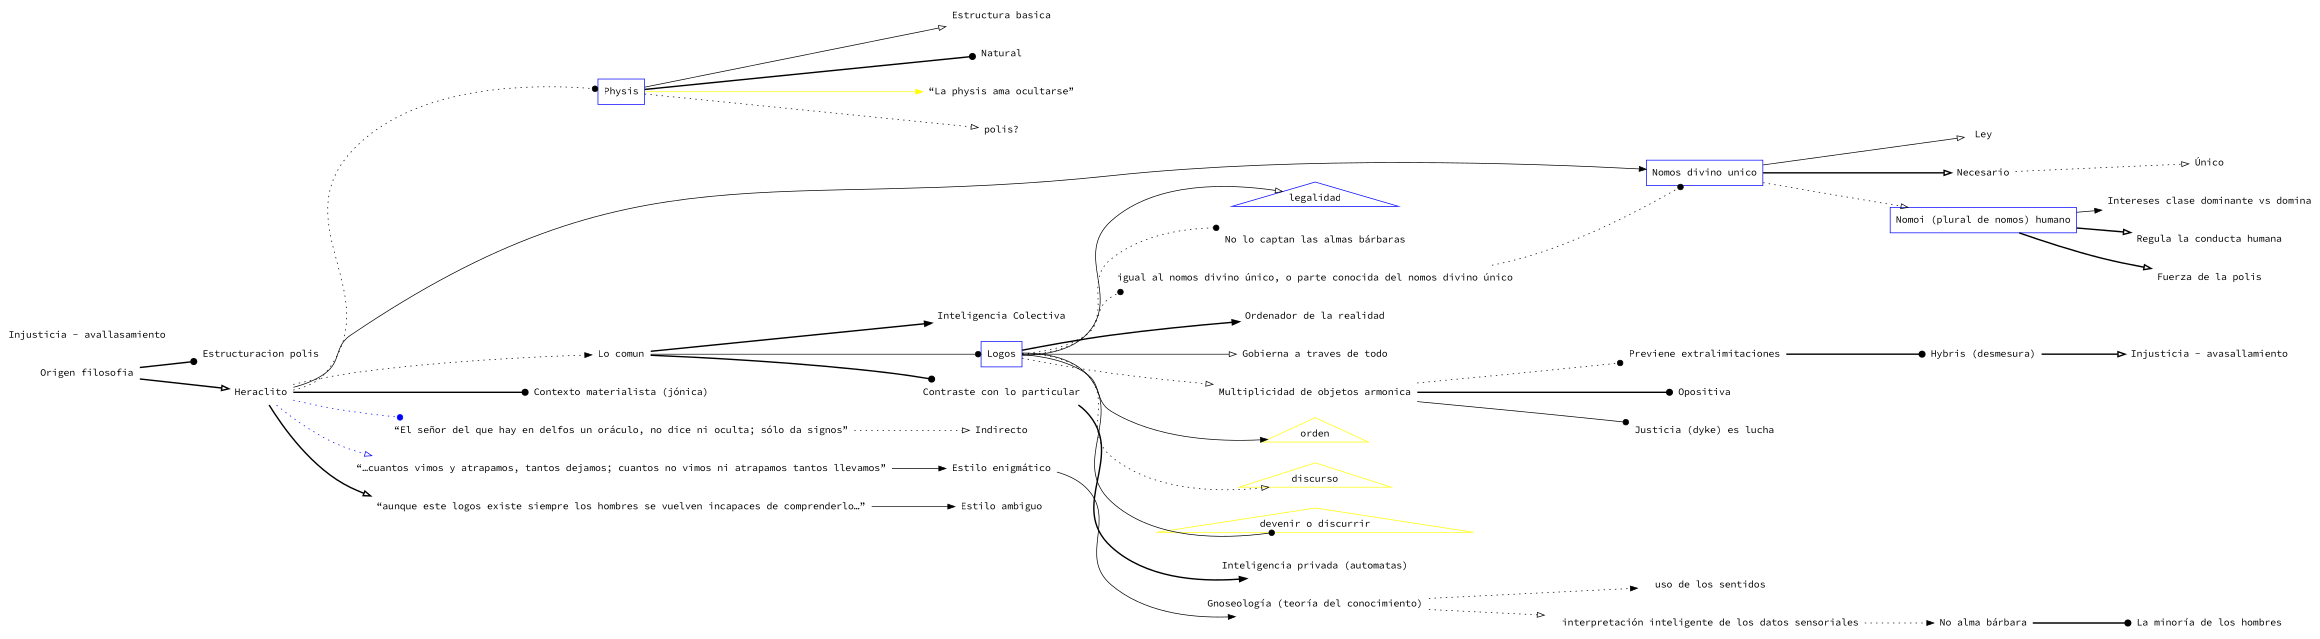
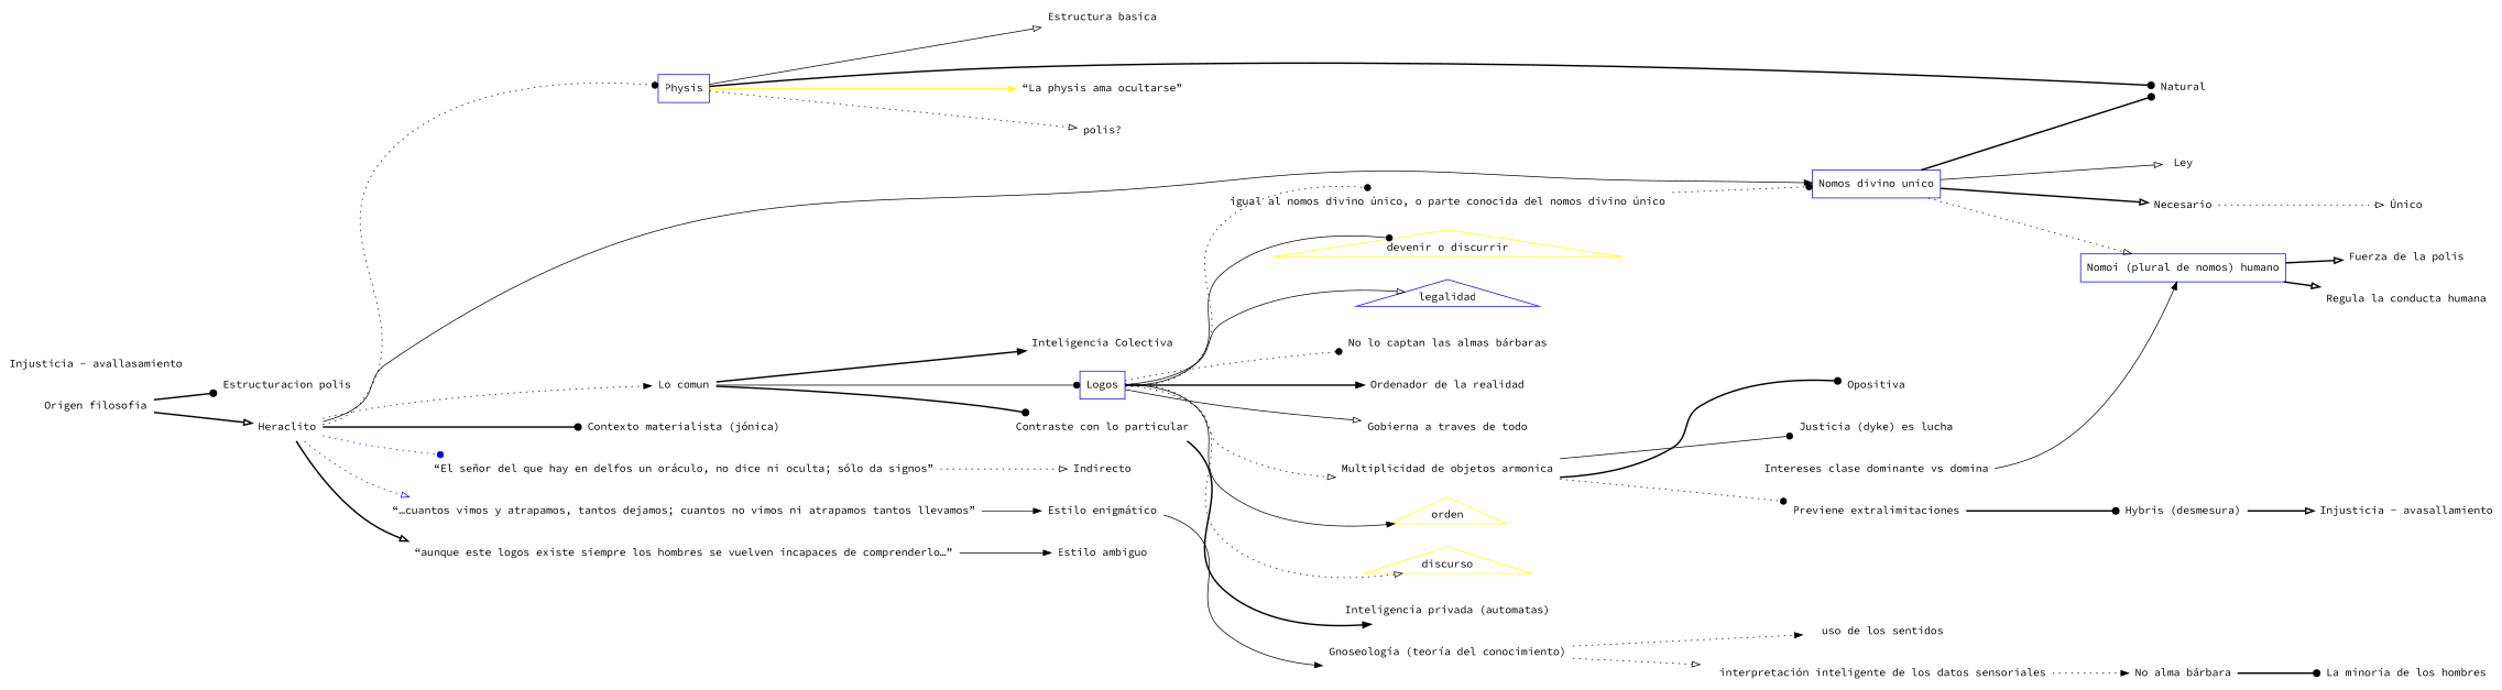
  digraph {
    fontname="Source Code Pro"
    rankdir=LR
    node [color=white fontname="Source Code Pro" shape=box]
    edge [arrowhead=onormal color=black fontname="Source Code Pro" style=bold]
    "Origen filosofia"
    "Estructuracion polis"
    Heraclito
    Physis [color=blue]
    "Nomos divino unico" [color=blue]
    "Lo comun"
    "Contexto materialista (jónica)"
    "“El señor del que hay en delfos un oráculo, no dice ni oculta; sólo da signos”"
    "“…cuantos vimos y atrapamos, tantos dejamos; cuantos no vimos ni atrapamos tantos llevamos”"
    "“aunque este logos existe siempre los hombres se vuelven incapaces de comprenderlo…”"
    "polis?"
    "Estructura basica"
    Natural
    "“La physis ama ocultarse”"
    "Nomoi (plural de nomos) humano" [color=blue]
    Ley
    Necesario
    "Contraste con lo particular"
    "Inteligencia Colectiva"
    Logos [color=blue]
    Indirecto
    "Estilo enigmático"
    "Estilo ambiguo"
    "Fuerza de la polis"
    "Intereses clase dominante vs domina"
    "Regula la conducta humana"
    "Único"
    "Inteligencia privada (automatas)"
    "Ordenador de la realidad"
    "Gobierna a traves de todo"
    "Multiplicidad de objetos armonica"
    orden [color=yellow shape=triangle]
    discurso [color=yellow shape=triangle]
    "devenir o discurrir" [color=yellow shape=triangle]
    legalidad [color=blue shape=triangle]
    "No lo captan las almas bárbaras"
    "igual al nomos divino único, o parte conocida del nomos divino único"
    "Previene extralimitaciones"
    Opositiva
    "Justicia (dyke) es lucha"
    "Hybris (desmesura)"
    "Injusticia - avasallamiento"
    "Gnoseología (teoría del conocimiento)"
    "  uso de los sentidos"
    "  interpretación inteligente de los datos sensoriales"
    "No alma bárbara"
    "La minoría de los hombres"
    "Injusticia - avallasamiento"
    "Origen filosofia" -> "Estructuracion polis" [arrowhead=dot]
    "Origen filosofia" -> Heraclito
    Heraclito -> Physis [arrowhead=dot style=dotted]
    Heraclito -> "Nomos divino unico" [arrowhead=normal style=solid]
    Heraclito -> "Lo comun" [arrowhead=normal style=dotted]
    Heraclito -> "Contexto materialista (jónica)" [arrowhead=dot]
    Heraclito -> "“El señor del que hay en delfos un oráculo, no dice ni oculta; sólo da signos”" [arrowhead=dot color=blue style=dotted]
    Heraclito -> "“…cuantos vimos y atrapamos, tantos dejamos; cuantos no vimos ni atrapamos tantos llevamos”" [color=blue style=dotted]
    Heraclito -> "“aunque este logos existe siempre los hombres se vuelven incapaces de comprenderlo…”"
    Physis -> "polis?" [style=dotted]
    Physis -> "Estructura basica" [style=solid]
    Physis -> Natural [arrowhead=dot]
    Physis -> "“La physis ama ocultarse”" [color=yellow arrowhead="" style=""]
+   "Nomos divino unico" -> Natural [arrowhead=dot]
    "Nomos divino unico" -> "Nomoi (plural de nomos) humano" [style=dotted]
    "Nomos divino unico" -> Ley [style=solid]
    "Nomos divino unico" -> Necesario
    "Lo comun" -> "Contraste con lo particular" [arrowhead=dot]
    "Lo comun" -> "Inteligencia Colectiva" [arrowhead=normal]
    "Lo comun" -> Logos [arrowhead=dot style=solid]
    "“El señor del que hay en delfos un oráculo, no dice ni oculta; sólo da signos”" -> Indirecto [style=dotted]
    "“…cuantos vimos y atrapamos, tantos dejamos; cuantos no vimos ni atrapamos tantos llevamos”" -> "Estilo enigmático" [arrowhead=normal style=solid]
    "“aunque este logos existe siempre los hombres se vuelven incapaces de comprenderlo…”" -> "Estilo ambiguo" [arrowhead=normal style=solid]
    "Nomoi (plural de nomos) humano" -> "Fuerza de la polis"
-   "Nomoi (plural de nomos) humano" -> "Intereses clase dominante vs domina" [arrowhead=normal style=solid]
+   "Intereses clase dominante vs domina" -> "Nomoi (plural de nomos) humano" [arrowhead=normal style=solid]
    "Nomoi (plural de nomos) humano" -> "Regula la conducta humana"
    Necesario -> "Único" [style=dotted]
    "Contraste con lo particular" -> "Inteligencia privada (automatas)" [arrowhead=normal]
    Logos -> "Ordenador de la realidad" [arrowhead=normal]
    Logos -> "Gobierna a traves de todo" [style=solid]
    Logos -> "Multiplicidad de objetos armonica" [style=dotted]
    Logos -> orden [arrowhead=normal style=solid]
    Logos -> discurso [style=dotted]
    Logos -> "devenir o discurrir" [arrowhead=dot style=solid]
    Logos -> legalidad [style=solid]
    Logos -> "No lo captan las almas bárbaras" [arrowhead=dot style=dotted]
    Logos -> "igual al nomos divino único, o parte conocida del nomos divino único" [arrowhead=dot style=dotted]
    "Estilo enigmático" -> "Gnoseología (teoría del conocimiento)" [arrowhead=normal style=solid]
    "Multiplicidad de objetos armonica" -> "Previene extralimitaciones" [arrowhead=dot style=dotted]
    "Multiplicidad de objetos armonica" -> Opositiva [arrowhead=dot]
    "Multiplicidad de objetos armonica" -> "Justicia (dyke) es lucha" [arrowhead=dot style=solid]
    "igual al nomos divino único, o parte conocida del nomos divino único" -> "Nomos divino unico" [arrowhead=dot style=dotted]
    "Previene extralimitaciones" -> "Hybris (desmesura)" [arrowhead=dot]
    "Hybris (desmesura)" -> "Injusticia - avasallamiento"
    "Gnoseología (teoría del conocimiento)" -> "  uso de los sentidos" [arrowhead=normal style=dotted]
    "Gnoseología (teoría del conocimiento)" -> "  interpretación inteligente de los datos sensoriales" [style=dotted]
    "  interpretación inteligente de los datos sensoriales" -> "No alma bárbara" [arrowhead=normal style=dotted]
    "No alma bárbara" -> "La minoría de los hombres" [arrowhead=dot]
  }
